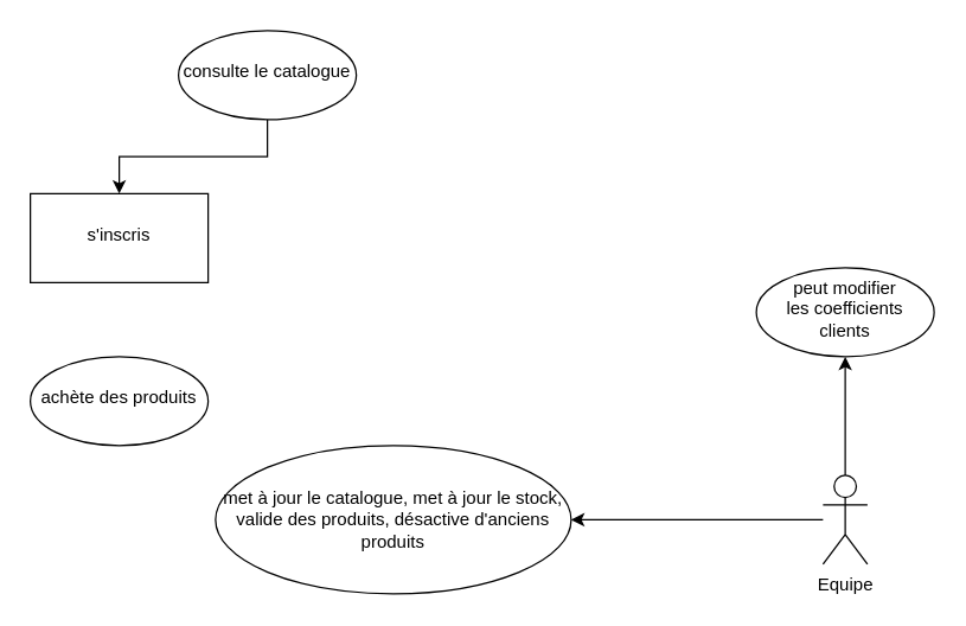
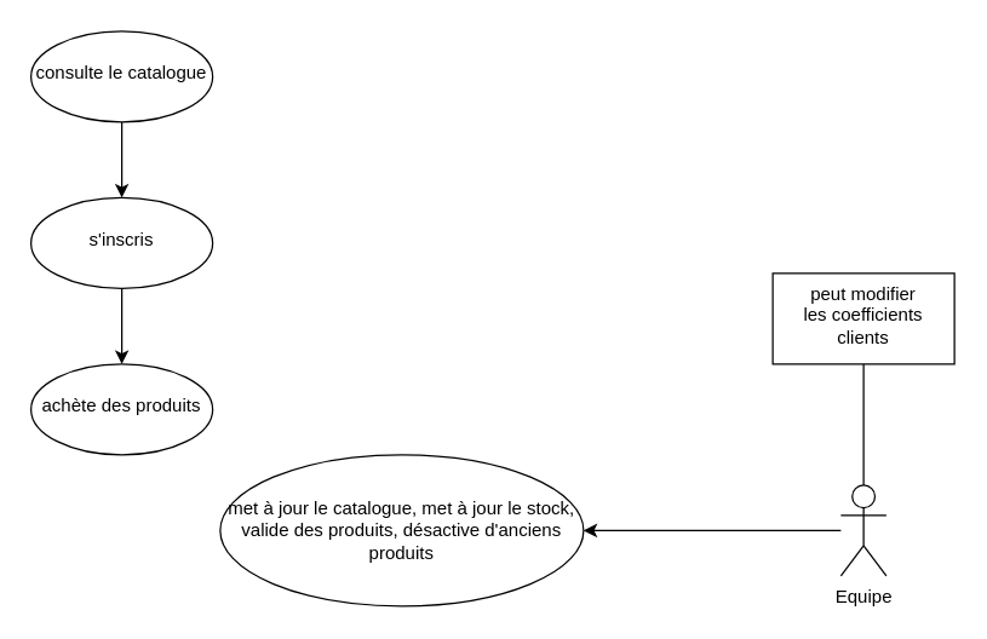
  <mxCell id="0" />
  <mxCell id="1" parent="0" />
  <mxCell id="2" style="edgeStyle=orthogonalEdgeStyle;rounded=0;orthogonalLoop=1;jettySize=auto;html=1;" edge="1" parent="1" source="4" target="6"><mxGeometry relative="1" as="geometry"><mxPoint x="510" y="170" as="targetPoint" /></mxGeometry></mxCell>
- <mxCell id="3" value="" style="edgeStyle=orthogonalEdgeStyle;rounded=0;orthogonalLoop=1;jettySize=auto;html=1;" edge="1" parent="1" source="4" target="12"><mxGeometry relative="1" as="geometry" /></mxCell>
+ <mxCell id="3" value="" style="edgeStyle=orthogonalEdgeStyle;rounded=0;orthogonalLoop=1;jettySize=auto;html=1;endArrow=none;" edge="1" parent="1" source="4" target="12"><mxGeometry relative="1" as="geometry" /></mxCell>
  <mxCell id="4" value="Equipe" style="shape=umlActor;verticalLabelPosition=bottom;verticalAlign=top;html=1;outlineConnect=0;" vertex="1" parent="1"><mxGeometry x="555" y="320" width="30" height="60" as="geometry" /></mxCell>
  <mxCell id="5" style="edgeStyle=orthogonalEdgeStyle;rounded=0;orthogonalLoop=1;jettySize=auto;html=1;exitX=0.5;exitY=0;exitDx=0;exitDy=0;" edge="1" parent="1" source="6"><mxGeometry relative="1" as="geometry"><mxPoint x="265" y="310" as="targetPoint" /></mxGeometry></mxCell>
  <mxCell id="6" value="&lt;div&gt;met à jour le catalogue, met à jour le stock, valide des produits, désactive d'anciens produits&lt;/div&gt;" style="ellipse;whiteSpace=wrap;html=1;" vertex="1" parent="1"><mxGeometry x="145" y="300" width="240" height="100" as="geometry" /></mxCell>
  <mxCell id="7" value="" style="edgeStyle=orthogonalEdgeStyle;rounded=0;orthogonalLoop=1;jettySize=auto;html=1;" edge="1" parent="1" source="8" target="10"><mxGeometry relative="1" as="geometry" /></mxCell>
- <mxCell id="8" value="&lt;div&gt;&lt;br&gt;&lt;/div&gt;&lt;div&gt;consulte le catalogue&lt;br&gt;&lt;/div&gt;" style="ellipse;whiteSpace=wrap;html=1;verticalAlign=top;" vertex="1" parent="1"><mxGeometry x="120" y="20" width="120" height="60" as="geometry" /></mxCell>
- <mxCell id="10" value="&lt;div&gt;&lt;br&gt;&lt;/div&gt;&lt;div&gt;s'inscris&lt;br&gt;&lt;/div&gt;" style="whiteSpace=wrap;html=1;verticalAlign=top;rounded=0;" vertex="1" parent="1"><mxGeometry x="20" y="130" width="120" height="60" as="geometry" /></mxCell>
+ <mxCell id="8" value="&lt;div&gt;&lt;br&gt;&lt;/div&gt;&lt;div&gt;consulte le catalogue&lt;br&gt;&lt;/div&gt;" style="ellipse;whiteSpace=wrap;html=1;verticalAlign=top;" vertex="1" parent="1"><mxGeometry x="20" y="20" width="120" height="60" as="geometry" /></mxCell>
+ <mxCell id="9" value="" style="edgeStyle=orthogonalEdgeStyle;rounded=0;orthogonalLoop=1;jettySize=auto;html=1;" edge="1" parent="1" source="10" target="11"><mxGeometry relative="1" as="geometry" /></mxCell>
+ <mxCell id="10" value="&lt;div&gt;&lt;br&gt;&lt;/div&gt;&lt;div&gt;s'inscris&lt;br&gt;&lt;/div&gt;" style="ellipse;whiteSpace=wrap;html=1;verticalAlign=top;" vertex="1" parent="1"><mxGeometry x="20" y="130" width="120" height="60" as="geometry" /></mxCell>
  <mxCell id="11" value="&lt;div&gt;&lt;br&gt;&lt;/div&gt;&lt;div&gt;achète des produits&lt;br&gt;&lt;/div&gt;" style="ellipse;whiteSpace=wrap;html=1;verticalAlign=top;" vertex="1" parent="1"><mxGeometry x="20" y="240" width="120" height="60" as="geometry" /></mxCell>
- <mxCell id="12" value="&lt;div&gt;peut modifier&lt;/div&gt;&lt;div&gt;les coefficients&lt;/div&gt;&lt;div&gt;clients&lt;br&gt;&lt;/div&gt;" style="ellipse;whiteSpace=wrap;html=1;verticalAlign=top;" vertex="1" parent="1"><mxGeometry x="510" y="180" width="120" height="60" as="geometry" /></mxCell>
+ <mxCell id="12" value="&lt;div&gt;peut modifier&lt;/div&gt;&lt;div&gt;les coefficients&lt;/div&gt;&lt;div&gt;clients&lt;br&gt;&lt;/div&gt;" style="whiteSpace=wrap;html=1;verticalAlign=top;rounded=0;" vertex="1" parent="1"><mxGeometry x="510" y="180" width="120" height="60" as="geometry" /></mxCell>
